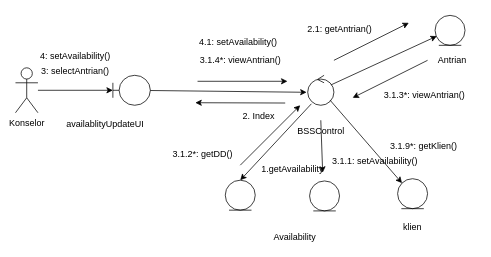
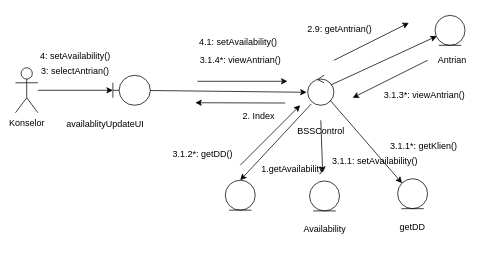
  <mxCell id="0" />
  <mxCell id="1" parent="0" />
  <mxCell id="2" value="Konselor" style="shape=umlActor;verticalLabelPosition=bottom;verticalAlign=top;html=1;outlineConnect=0;" parent="1" vertex="1"><mxGeometry x="20" y="90" width="30" height="60" as="geometry" /></mxCell>
  <mxCell id="3" value="" style="endArrow=classic;html=1;rounded=0;" parent="1" edge="1"><mxGeometry width="50" height="50" relative="1" as="geometry"><mxPoint x="50" y="120" as="sourcePoint" /><mxPoint x="150" y="120" as="targetPoint" /></mxGeometry></mxCell>
  <mxCell id="4" value="" style="shape=umlBoundary;whiteSpace=wrap;html=1;" parent="1" vertex="1"><mxGeometry x="150" y="100" width="50" height="40" as="geometry" /></mxCell>
  <mxCell id="5" value="" style="ellipse;shape=umlControl;whiteSpace=wrap;html=1;" parent="1" vertex="1"><mxGeometry x="410" y="100" width="35" height="40" as="geometry" /></mxCell>
  <mxCell id="6" value="2. Index" style="text;html=1;strokeColor=none;fillColor=none;align=center;verticalAlign=middle;whiteSpace=wrap;rounded=0;" parent="1" vertex="1"><mxGeometry x="315" y="140" width="60" height="30" as="geometry" /></mxCell>
  <mxCell id="7" value="" style="endArrow=classic;html=1;rounded=0;entryX=-0.041;entryY=0.567;entryDx=0;entryDy=0;entryPerimeter=0;" parent="1" source="4" target="5" edge="1"><mxGeometry width="50" height="50" relative="1" as="geometry"><mxPoint x="160" y="130" as="sourcePoint" /><mxPoint x="210" y="80" as="targetPoint" /></mxGeometry></mxCell>
  <mxCell id="8" value="" style="endArrow=classic;html=1;rounded=0;" parent="1" edge="1"><mxGeometry width="50" height="50" relative="1" as="geometry"><mxPoint x="380" y="137" as="sourcePoint" /><mxPoint x="260" y="136.6" as="targetPoint" /></mxGeometry></mxCell>
  <mxCell id="9" value="availablityUpdateUI" style="text;html=1;strokeColor=none;fillColor=none;align=center;verticalAlign=middle;whiteSpace=wrap;rounded=0;" parent="1" vertex="1"><mxGeometry x="80" y="150" width="120" height="30" as="geometry" /></mxCell>
  <mxCell id="10" value="3: selectAntrian()" style="text;html=1;strokeColor=none;fillColor=none;align=center;verticalAlign=middle;whiteSpace=wrap;rounded=0;" parent="1" vertex="1"><mxGeometry x="50" y="80" width="100" height="30" as="geometry" /></mxCell>
  <mxCell id="11" value="" style="ellipse;shape=umlEntity;whiteSpace=wrap;html=1;" parent="1" vertex="1"><mxGeometry x="580" y="20" width="40" height="40" as="geometry" /></mxCell>
  <mxCell id="12" value="" style="endArrow=classic;html=1;rounded=0;entryX=0.058;entryY=0.694;entryDx=0;entryDy=0;entryPerimeter=0;exitX=0.892;exitY=0.319;exitDx=0;exitDy=0;exitPerimeter=0;" parent="1" source="5" target="11" edge="1"><mxGeometry width="50" height="50" relative="1" as="geometry"><mxPoint x="273" y="120" as="sourcePoint" /><mxPoint x="393" y="120" as="targetPoint" /></mxGeometry></mxCell>
  <mxCell id="13" value="" style="endArrow=classic;html=1;rounded=0;" parent="1" edge="1"><mxGeometry width="50" height="50" relative="1" as="geometry"><mxPoint x="570" y="80" as="sourcePoint" /><mxPoint x="470" y="130" as="targetPoint" /></mxGeometry></mxCell>
  <mxCell id="14" value="BSSControl" style="text;html=1;strokeColor=none;fillColor=none;align=center;verticalAlign=middle;whiteSpace=wrap;rounded=0;" parent="1" vertex="1"><mxGeometry x="397.5" y="160" width="60" height="30" as="geometry" /></mxCell>
  <mxCell id="15" value="Antrian" style="text;html=1;strokeColor=none;fillColor=none;align=center;verticalAlign=middle;whiteSpace=wrap;rounded=0;" parent="1" vertex="1"><mxGeometry x="573" y="65" width="60" height="30" as="geometry" /></mxCell>
  <mxCell id="16" value="" style="endArrow=classic;html=1;rounded=0;" parent="1" edge="1"><mxGeometry width="50" height="50" relative="1" as="geometry"><mxPoint x="263" y="108" as="sourcePoint" /><mxPoint x="383" y="108" as="targetPoint" /></mxGeometry></mxCell>
  <mxCell id="17" value="" style="endArrow=none;html=1;rounded=0;startArrow=classic;startFill=1;endFill=0;" parent="1" edge="1"><mxGeometry width="50" height="50" relative="1" as="geometry"><mxPoint x="545" y="30" as="sourcePoint" /><mxPoint x="445" y="80" as="targetPoint" /></mxGeometry></mxCell>
  <mxCell id="18" value="3.1.3*: viewAntrian()" style="text;html=1;strokeColor=none;fillColor=none;align=center;verticalAlign=middle;whiteSpace=wrap;rounded=0;" parent="1" vertex="1"><mxGeometry x="501" y="112" width="130" height="30" as="geometry" /></mxCell>
  <mxCell id="19" value="" style="ellipse;shape=umlEntity;whiteSpace=wrap;html=1;" parent="1" vertex="1"><mxGeometry x="300" y="240" width="40" height="40" as="geometry" /></mxCell>
  <mxCell id="20" value="" style="endArrow=classic;html=1;rounded=0;entryX=0.5;entryY=0;entryDx=0;entryDy=0;exitX=0.143;exitY=0.95;exitDx=0;exitDy=0;exitPerimeter=0;" parent="1" source="5" target="19" edge="1"><mxGeometry width="50" height="50" relative="1" as="geometry"><mxPoint x="451" y="123" as="sourcePoint" /><mxPoint x="592" y="58" as="targetPoint" /></mxGeometry></mxCell>
  <mxCell id="21" value="" style="endArrow=none;html=1;rounded=0;startArrow=classic;startFill=1;endFill=0;" parent="1" edge="1"><mxGeometry width="50" height="50" relative="1" as="geometry"><mxPoint x="400" y="140" as="sourcePoint" /><mxPoint x="320" y="220" as="targetPoint" /></mxGeometry></mxCell>
  <mxCell id="22" value="3.1.2*: getDD()" style="text;html=1;strokeColor=none;fillColor=none;align=center;verticalAlign=middle;whiteSpace=wrap;rounded=0;" parent="1" vertex="1"><mxGeometry x="210" y="190" width="120" height="30" as="geometry" /></mxCell>
- <mxCell id="23" value="3.1.9*: getKlien()" style="text;html=1;strokeColor=none;fillColor=none;align=center;verticalAlign=middle;whiteSpace=wrap;rounded=0;" parent="1" vertex="1"><mxGeometry x="505" y="180" width="120" height="30" as="geometry" /></mxCell>
+ <mxCell id="23" value="3.1.1*: getKlien()" style="text;html=1;strokeColor=none;fillColor=none;align=center;verticalAlign=middle;whiteSpace=wrap;rounded=0;" parent="1" vertex="1"><mxGeometry x="505" y="180" width="120" height="30" as="geometry" /></mxCell>
  <mxCell id="24" value="3.1.4*: viewAntrian()" style="text;html=1;strokeColor=none;fillColor=none;align=center;verticalAlign=middle;whiteSpace=wrap;rounded=0;" parent="1" vertex="1"><mxGeometry x="252.5" y="65" width="135" height="30" as="geometry" /></mxCell>
  <mxCell id="25" value="" style="group" parent="1" vertex="1" connectable="0"><mxGeometry x="520" y="238" width="60" height="80" as="geometry" /></mxCell>
  <mxCell id="26" value="" style="ellipse;shape=umlEntity;whiteSpace=wrap;html=1;" parent="25" vertex="1"><mxGeometry x="10" width="40" height="40" as="geometry" /></mxCell>
- <mxCell id="27" value="klien" style="text;html=1;strokeColor=none;fillColor=none;align=center;verticalAlign=middle;whiteSpace=wrap;rounded=0;" parent="25" vertex="1"><mxGeometry y="50" width="60" height="30" as="geometry" /></mxCell>
+ <mxCell id="27" value="getDD" style="text;html=1;strokeColor=none;fillColor=none;align=center;verticalAlign=middle;whiteSpace=wrap;rounded=0;" parent="25" vertex="1"><mxGeometry y="50" width="60" height="30" as="geometry" /></mxCell>
  <mxCell id="28" value="" style="endArrow=classic;html=1;rounded=0;entryX=0;entryY=0;entryDx=0;entryDy=0;exitX=0.852;exitY=0.829;exitDx=0;exitDy=0;exitPerimeter=0;" parent="1" source="5" target="26" edge="1"><mxGeometry width="50" height="50" relative="1" as="geometry"><mxPoint x="425" y="148" as="sourcePoint" /><mxPoint x="330" y="250" as="targetPoint" /></mxGeometry></mxCell>
- <mxCell id="29" value="2.1: getAntrian()" style="text;html=1;strokeColor=none;fillColor=none;align=center;verticalAlign=middle;whiteSpace=wrap;rounded=0;" parent="1" vertex="1"><mxGeometry x="387.5" y="24" width="130" height="30" as="geometry" /></mxCell>
+ <mxCell id="29" value="2.9: getAntrian()" style="text;html=1;strokeColor=none;fillColor=none;align=center;verticalAlign=middle;whiteSpace=wrap;rounded=0;" parent="1" vertex="1"><mxGeometry x="387.5" y="24" width="130" height="30" as="geometry" /></mxCell>
  <mxCell id="30" value="" style="ellipse;shape=umlEntity;whiteSpace=wrap;html=1;" parent="1" vertex="1"><mxGeometry x="412.5" y="241" width="40" height="40" as="geometry" /></mxCell>
- <mxCell id="31" value="Availability" style="text;html=1;strokeColor=none;fillColor=none;align=center;verticalAlign=middle;whiteSpace=wrap;rounded=0;" parent="1" vertex="1"><mxGeometry x="362.5" y="301" width="60" height="30" as="geometry" /></mxCell>
+ <mxCell id="31" value="Availability" style="text;html=1;strokeColor=none;fillColor=none;align=center;verticalAlign=middle;whiteSpace=wrap;rounded=0;" parent="1" vertex="1"><mxGeometry x="402.5" y="291" width="60" height="30" as="geometry" /></mxCell>
  <mxCell id="32" value="4: setAvailability()" style="text;html=1;strokeColor=none;fillColor=none;align=center;verticalAlign=middle;whiteSpace=wrap;rounded=0;" parent="1" vertex="1"><mxGeometry x="50" y="60" width="100" height="30" as="geometry" /></mxCell>
  <mxCell id="33" value="4.1: setAvailability()" style="text;html=1;strokeColor=none;fillColor=none;align=center;verticalAlign=middle;whiteSpace=wrap;rounded=0;" parent="1" vertex="1"><mxGeometry x="264" y="41" width="107" height="30" as="geometry" /></mxCell>
  <mxCell id="34" value="" style="endArrow=classic;html=1;rounded=0;exitX=0.5;exitY=0;exitDx=0;exitDy=0;" parent="1" source="14" edge="1"><mxGeometry width="50" height="50" relative="1" as="geometry"><mxPoint x="451" y="123" as="sourcePoint" /><mxPoint x="430" y="230" as="targetPoint" /></mxGeometry></mxCell>
  <mxCell id="35" value="3.1.1: setAvailability()" style="text;html=1;strokeColor=none;fillColor=none;align=center;verticalAlign=middle;whiteSpace=wrap;rounded=0;" parent="1" vertex="1"><mxGeometry x="440" y="200" width="120" height="30" as="geometry" /></mxCell>
  <mxCell id="36" value="1.getAvailability" style="text;html=1;strokeColor=none;fillColor=none;align=center;verticalAlign=middle;whiteSpace=wrap;rounded=0;" vertex="1" parent="1"><mxGeometry x="360" y="211" width="60" height="30" as="geometry" /></mxCell>
